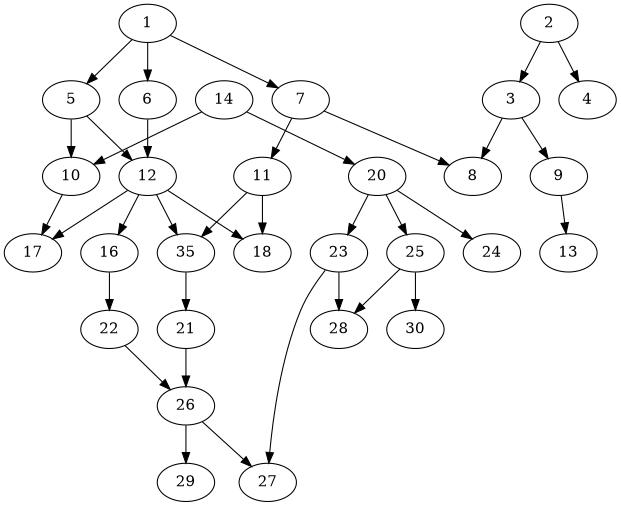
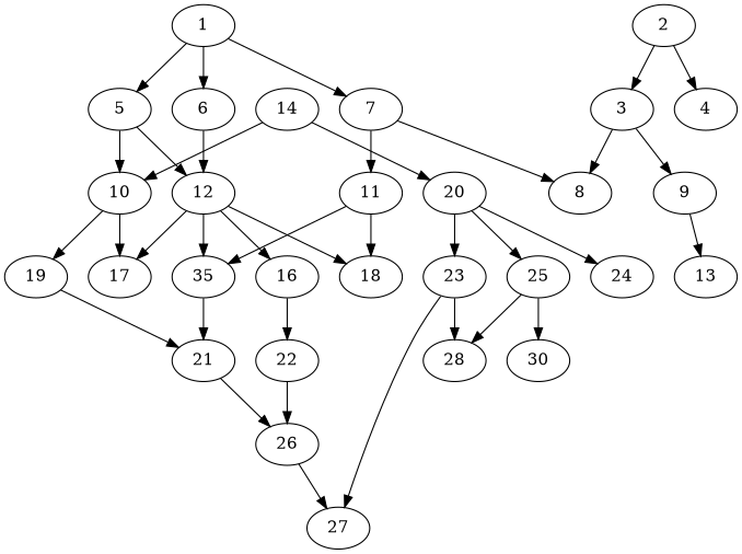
  digraph {
    node [alpha=0.10 compute_size=1073741824000 result_size=0]
    1 [alpha=0.19 compute_size=26258907136 ram=33317840 result_size=9216 trans_size=893208]
    5 [alpha=0.15 compute_size=7112548352 ram=17199056 result_size=9216 trans_size=296639]
    6 [alpha=0.18 compute_size=478006366683 ram=29649296 result_size=54272 trans_size=1042182]
    7 [alpha=0.18 ram=8393600 result_size=1024 trans_size=776490]
    10 [alpha=0.15 compute_size=68719476736 ram=11225792 result_size=74752 trans_size=949377]
    12 [alpha=0.11 compute_size=28991029248 ram=8002352 result_size=29696 trans_size=383466]
    8 [alpha=0.05 compute_size=757100904165 ram=28722656 trans_size=836144]
    11 [alpha=0.13 compute_size=3915571200 ram=26482880 result_size=1024 trans_size=965777]
    17 [alpha=0.09 compute_size=26801356800 ram=35750864 trans_size=378255]
+   19 [alpha=0.04 compute_size=24914034688 ram=28497728 result_size=91136 trans_size=28070]
    n11 [alpha=0.16 compute_size=472360775250 label=35 ram=41043008 result_size=13312 trans_size=211954]
    18 [alpha=0.12 compute_size=134217728000 ram=41120624 trans_size=463100]
    16 [alpha=0.18 compute_size=35359953967 ram=35179040 result_size=29696 trans_size=72890]
    2 [alpha=0.05 compute_size=549755813888 ram=17498432 result_size=91136 trans_size=166111]
    3 [compute_size=5249536000 ram=17713856 result_size=1024 trans_size=45652]
    4 [ram=34732352 result_size=1024 trans_size=355781]
    9 [alpha=0.02 compute_size=944385586902 ram=25667120 result_size=54272 trans_size=830006]
    13 [alpha=0.15 compute_size=231928233984 ram=14756528 trans_size=673487]
    14 [alpha=0.01 compute_size=408808325120 ram=30837296 result_size=91136 trans_size=638801]
    20 [alpha=0.08 compute_size=782757789696 ram=44418512 result_size=54272 trans_size=665111]
    21 [alpha=0.13 compute_size=261969001778 ram=35063408 result_size=1024 trans_size=22443]
    22 [compute_size=782757789696 ram=50074976 result_size=54272 trans_size=970061]
    23 [alpha=0.06 ram=9317072 result_size=1024 trans_size=801522]
    24 [alpha=0.03 compute_size=782757789696 ram=16017392 trans_size=384457]
    25 [alpha=0.01 compute_size=7448320000 ram=23948480 result_size=1024 trans_size=164640]
    26 [alpha=0.19 compute_size=12489932800 ram=39346544 result_size=1024 trans_size=1007784]
    27 [alpha=0.09 compute_size=11119206400 ram=39313280 trans_size=456003]
    28 [alpha=0.03 compute_size=134217728000 ram=1755056 trans_size=684420]
    30 [compute_size=35700031488 ram=44717888 trans_size=675149]
-   29 [alpha=0.04 compute_size=12876646400 ram=47066960 trans_size=309267]
    1 -> 5
    1 -> 6
    1 -> 7
    5 -> 10
    5 -> 12
    6 -> 12
    7 -> 8
    7 -> 11
    10 -> 17
+   10 -> 19
    12 -> 17
    12 -> n11
    12 -> 18
    12 -> 16
    11 -> n11
    11 -> 18
+   19 -> 21
    n11 -> 21
    16 -> 22
    2 -> 3
    2 -> 4
    3 -> 8
    3 -> 9
    9 -> 13
    14 -> 10
    14 -> 20
    20 -> 23
    20 -> 24
    20 -> 25
    21 -> 26
    22 -> 26
    23 -> 27
    23 -> 28
    25 -> 28
    25 -> 30
    26 -> 27
-   26 -> 29
  }
